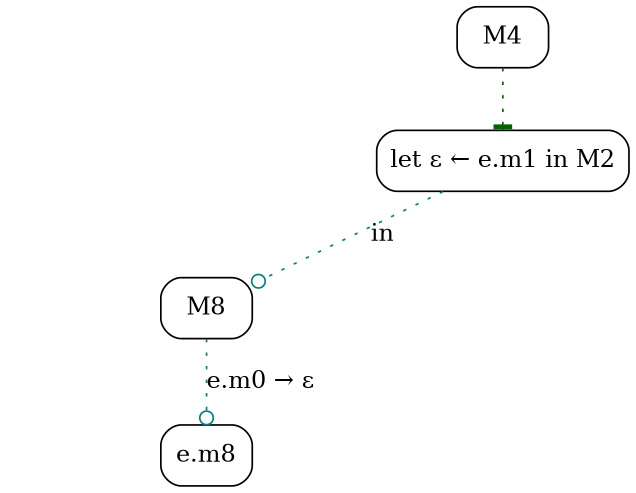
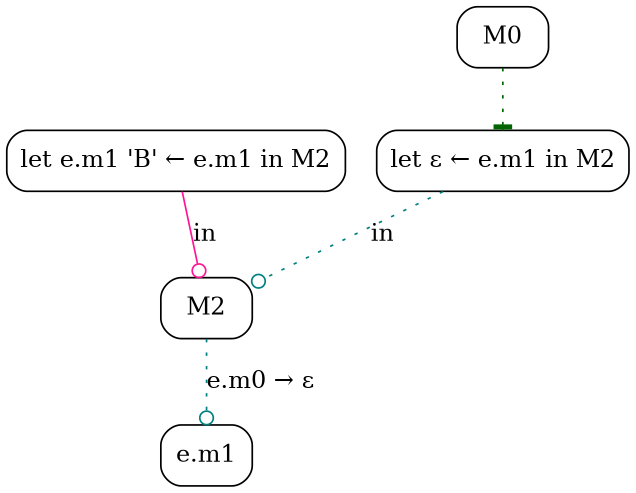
  digraph {
    node [shape=box style=rounded]
    edge [arrowhead=odot color=teal style=dotted]
    n1 [label="let ε ← e.m1 in M2"]
-   M2 [label=M8]
-   M0 [label=M4]
-   n4 [label="e.m8"]
+   M2
+   M0
+   n4 [label="e.m1"]
+   n5 [label="let e.m1 'B' ← e.m1 in M2"]
    n1 -> M2 [label=in]
    M2 -> n4 [label="e.m0 → ε"]
    M0 -> n1 [arrowhead=tee color=darkgreen]
+   n5 -> M2 [color=deeppink label=in style=solid]
  }
